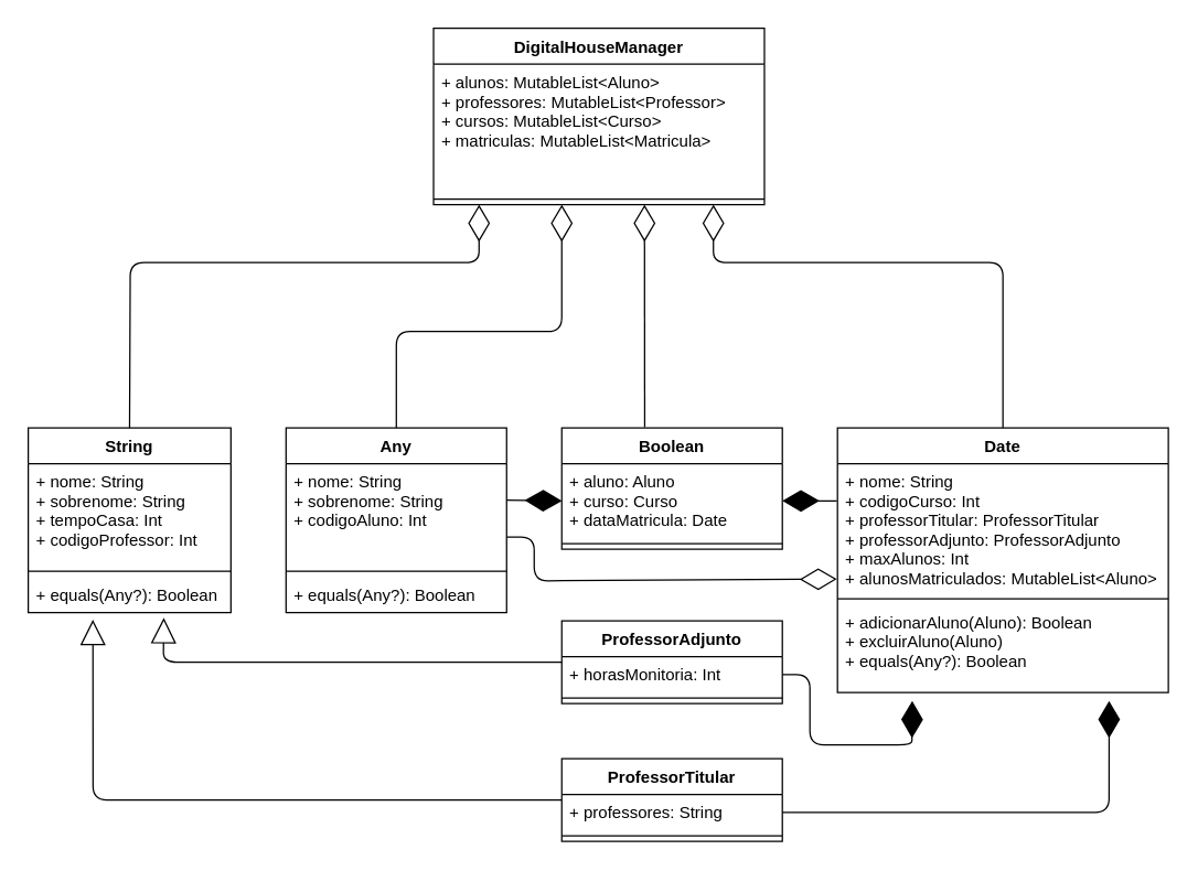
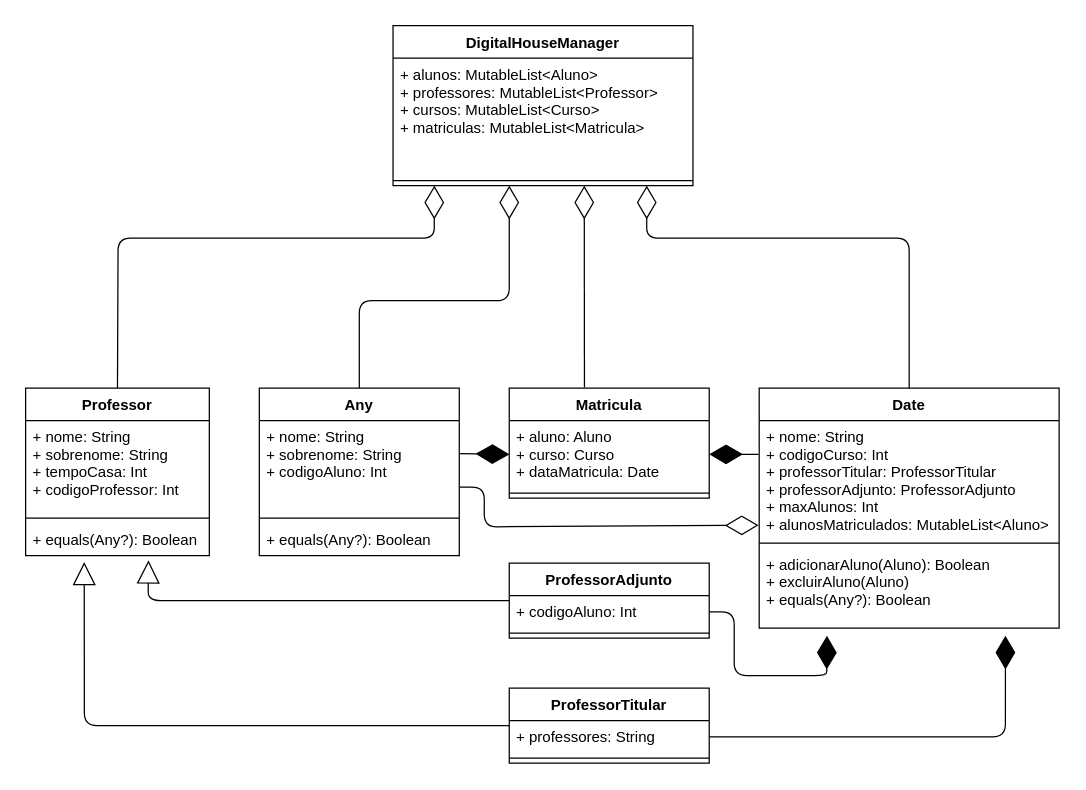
  <mxCell id="0" />
  <mxCell id="1" parent="0" />
  <mxCell id="2" value="" style="endArrow=block;endSize=16;endFill=0;html=1;exitX=0;exitY=0.5;exitDx=0;exitDy=0;entryX=0.319;entryY=1.199;entryDx=0;entryDy=0;entryPerimeter=0;" edge="1" parent="1" source="31" target="16"><mxGeometry width="160" relative="1" as="geometry"><mxPoint x="340" y="770" as="sourcePoint" /><mxPoint x="500" y="770" as="targetPoint" /><Array as="points"><mxPoint x="67" y="580" /></Array></mxGeometry></mxCell>
  <mxCell id="3" value="" style="endArrow=block;endSize=16;endFill=0;html=1;exitX=0;exitY=0.5;exitDx=0;exitDy=0;entryX=0.669;entryY=1.147;entryDx=0;entryDy=0;entryPerimeter=0;" edge="1" parent="1" source="28" target="16"><mxGeometry width="160" relative="1" as="geometry"><mxPoint x="400" y="770" as="sourcePoint" /><mxPoint x="440" y="710.006" as="targetPoint" /><Array as="points"><mxPoint x="118" y="480" /></Array></mxGeometry></mxCell>
  <mxCell id="4" value="" style="endArrow=diamondThin;endFill=1;endSize=24;html=1;exitX=1;exitY=0.5;exitDx=0;exitDy=0;entryX=0.821;entryY=1.096;entryDx=0;entryDy=0;entryPerimeter=0;" edge="1" parent="1" source="32" target="27"><mxGeometry width="160" relative="1" as="geometry"><mxPoint x="654" y="590" as="sourcePoint" /><mxPoint x="814" y="590" as="targetPoint" /><Array as="points"><mxPoint x="804" y="589" /></Array></mxGeometry></mxCell>
  <mxCell id="5" value="" style="endArrow=diamondThin;endFill=1;endSize=24;html=1;exitX=1;exitY=0.5;exitDx=0;exitDy=0;entryX=0.226;entryY=1.096;entryDx=0;entryDy=0;entryPerimeter=0;" edge="1" parent="1" source="29" target="27"><mxGeometry width="160" relative="1" as="geometry"><mxPoint x="600" y="368" as="sourcePoint" /><mxPoint x="840" y="540" as="targetPoint" /><Array as="points"><mxPoint x="587" y="489" /><mxPoint x="587" y="540" /><mxPoint x="661" y="540" /></Array></mxGeometry></mxCell>
  <mxCell id="6" value="" style="endArrow=diamondThin;endFill=1;endSize=24;html=1;exitX=-0.002;exitY=0.287;exitDx=0;exitDy=0;exitPerimeter=0;entryX=1;entryY=0.5;entryDx=0;entryDy=0;" edge="1" parent="1" source="25" target="22"><mxGeometry width="160" relative="1" as="geometry"><mxPoint x="700" y="330" as="sourcePoint" /><mxPoint x="600" y="240" as="targetPoint" /></mxGeometry></mxCell>
  <mxCell id="7" value="" style="endArrow=diamondThin;endFill=0;endSize=24;html=1;entryX=-0.002;entryY=0.891;entryDx=0;entryDy=0;entryPerimeter=0;exitX=1;exitY=0.72;exitDx=0;exitDy=0;exitPerimeter=0;" edge="1" parent="1" source="18" target="25"><mxGeometry width="160" relative="1" as="geometry"><mxPoint x="360" y="373" as="sourcePoint" /><mxPoint x="759" y="373" as="targetPoint" /><Array as="points"><mxPoint x="387" y="389" /><mxPoint x="387" y="421" /></Array></mxGeometry></mxCell>
  <mxCell id="8" value="" style="endArrow=diamondThin;endFill=1;endSize=24;html=1;exitX=1;exitY=0.357;exitDx=0;exitDy=0;exitPerimeter=0;entryX=0;entryY=0.5;entryDx=0;entryDy=0;" edge="1" parent="1" source="18" target="22"><mxGeometry width="160" relative="1" as="geometry"><mxPoint x="280" y="210" as="sourcePoint" /><mxPoint x="440" y="210" as="targetPoint" /></mxGeometry></mxCell>
  <mxCell id="9" value="" style="endArrow=diamondThin;endFill=0;endSize=24;html=1;exitX=0.376;exitY=-0.005;exitDx=0;exitDy=0;exitPerimeter=0;" edge="1" parent="1" source="21"><mxGeometry width="160" relative="1" as="geometry"><mxPoint x="500" y="200" as="sourcePoint" /><mxPoint x="467" y="148" as="targetPoint" /></mxGeometry></mxCell>
  <mxCell id="10" value="" style="endArrow=diamondThin;endFill=0;endSize=24;html=1;exitX=0.5;exitY=0;exitDx=0;exitDy=0;" edge="1" parent="1" source="13"><mxGeometry width="160" relative="1" as="geometry"><mxPoint x="40" y="160" as="sourcePoint" /><mxPoint x="347" y="148" as="targetPoint" /><Array as="points"><mxPoint x="94" y="190" /><mxPoint x="347" y="190" /></Array></mxGeometry></mxCell>
  <mxCell id="11" value="" style="endArrow=diamondThin;endFill=0;endSize=24;html=1;exitX=0.5;exitY=0;exitDx=0;exitDy=0;" edge="1" parent="1" source="17"><mxGeometry width="160" relative="1" as="geometry"><mxPoint x="260" y="220" as="sourcePoint" /><mxPoint x="407" y="148" as="targetPoint" /><Array as="points"><mxPoint x="287" y="240" /><mxPoint x="407" y="240" /></Array></mxGeometry></mxCell>
  <mxCell id="12" value="" style="endArrow=diamondThin;endFill=0;endSize=24;html=1;exitX=0.5;exitY=0;exitDx=0;exitDy=0;" edge="1" parent="1" source="24"><mxGeometry width="160" relative="1" as="geometry"><mxPoint x="790" y="260" as="sourcePoint" /><mxPoint x="517" y="148" as="targetPoint" /><Array as="points"><mxPoint x="727" y="190" /><mxPoint x="517" y="190" /></Array></mxGeometry></mxCell>
- <mxCell id="13" value="String&#10;" style="swimlane;fontStyle=1;align=center;verticalAlign=top;childLayout=stackLayout;horizontal=1;startSize=26;horizontalStack=0;resizeParent=1;resizeParentMax=0;resizeLast=0;collapsible=1;marginBottom=0;" vertex="1" parent="1"><mxGeometry x="20" y="310" width="147" height="134" as="geometry" /></mxCell>
+ <mxCell id="13" value="Professor&#10;" style="swimlane;fontStyle=1;align=center;verticalAlign=top;childLayout=stackLayout;horizontal=1;startSize=26;horizontalStack=0;resizeParent=1;resizeParentMax=0;resizeLast=0;collapsible=1;marginBottom=0;" vertex="1" parent="1"><mxGeometry x="20" y="310" width="147" height="134" as="geometry" /></mxCell>
  <mxCell id="14" value="+ nome: String&#10;+ sobrenome: String&#10;+ tempoCasa: Int&#10;+ codigoProfessor: Int" style="text;strokeColor=none;fillColor=none;align=left;verticalAlign=top;spacingLeft=4;spacingRight=4;overflow=hidden;rotatable=0;points=[[0,0.5],[1,0.5]];portConstraint=eastwest;" vertex="1" parent="13"><mxGeometry y="26" width="147" height="74" as="geometry" /></mxCell>
  <mxCell id="15" value="" style="line;strokeWidth=1;fillColor=none;align=left;verticalAlign=middle;spacingTop=-1;spacingLeft=3;spacingRight=3;rotatable=0;labelPosition=right;points=[];portConstraint=eastwest;" vertex="1" parent="13"><mxGeometry y="100" width="147" height="8" as="geometry" /></mxCell>
  <mxCell id="16" value="+ equals(Any?): Boolean" style="text;strokeColor=none;fillColor=none;align=left;verticalAlign=top;spacingLeft=4;spacingRight=4;overflow=hidden;rotatable=0;points=[[0,0.5],[1,0.5]];portConstraint=eastwest;" vertex="1" parent="13"><mxGeometry y="108" width="147" height="26" as="geometry" /></mxCell>
  <mxCell id="17" value="Any&#10;" style="swimlane;fontStyle=1;align=center;verticalAlign=top;childLayout=stackLayout;horizontal=1;startSize=26;horizontalStack=0;resizeParent=1;resizeParentMax=0;resizeLast=0;collapsible=1;marginBottom=0;" vertex="1" parent="1"><mxGeometry x="207" y="310" width="160" height="134" as="geometry"><mxRectangle x="140" y="220" width="70" height="26" as="alternateBounds" /></mxGeometry></mxCell>
  <mxCell id="18" value="+ nome: String&#10;+ sobrenome: String&#10;+ codigoAluno: Int" style="text;strokeColor=none;fillColor=none;align=left;verticalAlign=top;spacingLeft=4;spacingRight=4;overflow=hidden;rotatable=0;points=[[0,0.5],[1,0.5]];portConstraint=eastwest;" vertex="1" parent="17"><mxGeometry y="26" width="160" height="74" as="geometry" /></mxCell>
  <mxCell id="19" value="" style="line;strokeWidth=1;fillColor=none;align=left;verticalAlign=middle;spacingTop=-1;spacingLeft=3;spacingRight=3;rotatable=0;labelPosition=right;points=[];portConstraint=eastwest;" vertex="1" parent="17"><mxGeometry y="100" width="160" height="8" as="geometry" /></mxCell>
  <mxCell id="20" value="+ equals(Any?): Boolean" style="text;strokeColor=none;fillColor=none;align=left;verticalAlign=top;spacingLeft=4;spacingRight=4;overflow=hidden;rotatable=0;points=[[0,0.5],[1,0.5]];portConstraint=eastwest;" vertex="1" parent="17"><mxGeometry y="108" width="160" height="26" as="geometry" /></mxCell>
- <mxCell id="21" value="Boolean&#10;" style="swimlane;fontStyle=1;align=center;verticalAlign=top;childLayout=stackLayout;horizontal=1;startSize=26;horizontalStack=0;resizeParent=1;resizeParentMax=0;resizeLast=0;collapsible=1;marginBottom=0;" vertex="1" parent="1"><mxGeometry x="407" y="310" width="160" height="88" as="geometry" /></mxCell>
+ <mxCell id="21" value="Matricula&#10;" style="swimlane;fontStyle=1;align=center;verticalAlign=top;childLayout=stackLayout;horizontal=1;startSize=26;horizontalStack=0;resizeParent=1;resizeParentMax=0;resizeLast=0;collapsible=1;marginBottom=0;" vertex="1" parent="1"><mxGeometry x="407" y="310" width="160" height="88" as="geometry" /></mxCell>
  <mxCell id="22" value="+ aluno: Aluno&#10;+ curso: Curso&#10;+ dataMatricula: Date&#10;" style="text;strokeColor=none;fillColor=none;align=left;verticalAlign=top;spacingLeft=4;spacingRight=4;overflow=hidden;rotatable=0;points=[[0,0.5],[1,0.5]];portConstraint=eastwest;" vertex="1" parent="21"><mxGeometry y="26" width="160" height="54" as="geometry" /></mxCell>
  <mxCell id="23" value="" style="line;strokeWidth=1;fillColor=none;align=left;verticalAlign=middle;spacingTop=-1;spacingLeft=3;spacingRight=3;rotatable=0;labelPosition=right;points=[];portConstraint=eastwest;" vertex="1" parent="21"><mxGeometry y="80" width="160" height="8" as="geometry" /></mxCell>
  <mxCell id="24" value="Date" style="swimlane;fontStyle=1;align=center;verticalAlign=top;childLayout=stackLayout;horizontal=1;startSize=26;horizontalStack=0;resizeParent=1;resizeParentMax=0;resizeLast=0;collapsible=1;marginBottom=0;" vertex="1" parent="1"><mxGeometry x="607" y="310" width="240" height="192" as="geometry" /></mxCell>
  <mxCell id="25" value="+ nome: String&#10;+ codigoCurso: Int&#10;+ professorTitular: ProfessorTitular&#10;+ professorAdjunto: ProfessorAdjunto&#10;+ maxAlunos: Int&#10;+ alunosMatriculados: MutableList&lt;Aluno&gt;&#10;" style="text;strokeColor=none;fillColor=none;align=left;verticalAlign=top;spacingLeft=4;spacingRight=4;overflow=hidden;rotatable=0;points=[[0,0.5],[1,0.5]];portConstraint=eastwest;" vertex="1" parent="24"><mxGeometry y="26" width="240" height="94" as="geometry" /></mxCell>
  <mxCell id="26" value="" style="line;strokeWidth=1;fillColor=none;align=left;verticalAlign=middle;spacingTop=-1;spacingLeft=3;spacingRight=3;rotatable=0;labelPosition=right;points=[];portConstraint=eastwest;" vertex="1" parent="24"><mxGeometry y="120" width="240" height="8" as="geometry" /></mxCell>
  <mxCell id="27" value="+ adicionarAluno(Aluno): Boolean&#10;+ excluirAluno(Aluno)&#10;+ equals(Any?): Boolean" style="text;strokeColor=none;fillColor=none;align=left;verticalAlign=top;spacingLeft=4;spacingRight=4;overflow=hidden;rotatable=0;points=[[0,0.5],[1,0.5]];portConstraint=eastwest;" vertex="1" parent="24"><mxGeometry y="128" width="240" height="64" as="geometry" /></mxCell>
  <mxCell id="28" value="ProfessorAdjunto" style="swimlane;fontStyle=1;align=center;verticalAlign=top;childLayout=stackLayout;horizontal=1;startSize=26;horizontalStack=0;resizeParent=1;resizeParentMax=0;resizeLast=0;collapsible=1;marginBottom=0;" vertex="1" parent="1"><mxGeometry x="407" y="450" width="160" height="60" as="geometry" /></mxCell>
- <mxCell id="29" value="+ horasMonitoria: Int&#10;" style="text;strokeColor=none;fillColor=none;align=left;verticalAlign=top;spacingLeft=4;spacingRight=4;overflow=hidden;rotatable=0;points=[[0,0.5],[1,0.5]];portConstraint=eastwest;" vertex="1" parent="28"><mxGeometry y="26" width="160" height="26" as="geometry" /></mxCell>
+ <mxCell id="29" value="+ codigoAluno: Int&#10;" style="text;strokeColor=none;fillColor=none;align=left;verticalAlign=top;spacingLeft=4;spacingRight=4;overflow=hidden;rotatable=0;points=[[0,0.5],[1,0.5]];portConstraint=eastwest;" vertex="1" parent="28"><mxGeometry y="26" width="160" height="26" as="geometry" /></mxCell>
  <mxCell id="30" value="" style="line;strokeWidth=1;fillColor=none;align=left;verticalAlign=middle;spacingTop=-1;spacingLeft=3;spacingRight=3;rotatable=0;labelPosition=right;points=[];portConstraint=eastwest;" vertex="1" parent="28"><mxGeometry y="52" width="160" height="8" as="geometry" /></mxCell>
  <mxCell id="31" value="ProfessorTitular&#10;" style="swimlane;fontStyle=1;align=center;verticalAlign=top;childLayout=stackLayout;horizontal=1;startSize=26;horizontalStack=0;resizeParent=1;resizeParentMax=0;resizeLast=0;collapsible=1;marginBottom=0;" vertex="1" parent="1"><mxGeometry x="407" y="550" width="160" height="60" as="geometry" /></mxCell>
  <mxCell id="32" value="+ professores: String&#10;" style="text;strokeColor=none;fillColor=none;align=left;verticalAlign=top;spacingLeft=4;spacingRight=4;overflow=hidden;rotatable=0;points=[[0,0.5],[1,0.5]];portConstraint=eastwest;" vertex="1" parent="31"><mxGeometry y="26" width="160" height="26" as="geometry" /></mxCell>
  <mxCell id="33" value="" style="line;strokeWidth=1;fillColor=none;align=left;verticalAlign=middle;spacingTop=-1;spacingLeft=3;spacingRight=3;rotatable=0;labelPosition=right;points=[];portConstraint=eastwest;" vertex="1" parent="31"><mxGeometry y="52" width="160" height="8" as="geometry" /></mxCell>
  <mxCell id="34" value="DigitalHouseManager&#10;" style="swimlane;fontStyle=1;align=center;verticalAlign=top;childLayout=stackLayout;horizontal=1;startSize=26;horizontalStack=0;resizeParent=1;resizeParentMax=0;resizeLast=0;collapsible=1;marginBottom=0;" vertex="1" parent="1"><mxGeometry x="314" width="240" height="128" as="geometry" y="20" /></mxCell>
  <mxCell id="35" value="+ alunos: MutableList&lt;Aluno&gt;&#10;+ professores: MutableList&lt;Professor&gt;&#10;+ cursos: MutableList&lt;Curso&gt;&#10;+ matriculas: MutableList&lt;Matricula&gt;" style="text;strokeColor=none;fillColor=none;align=left;verticalAlign=top;spacingLeft=4;spacingRight=4;overflow=hidden;rotatable=0;points=[[0,0.5],[1,0.5]];portConstraint=eastwest;" vertex="1" parent="34"><mxGeometry y="26" width="240" height="94" as="geometry" /></mxCell>
  <mxCell id="36" value="" style="line;strokeWidth=1;fillColor=none;align=left;verticalAlign=middle;spacingTop=-1;spacingLeft=3;spacingRight=3;rotatable=0;labelPosition=right;points=[];portConstraint=eastwest;" vertex="1" parent="34"><mxGeometry y="120" width="240" height="8" as="geometry" /></mxCell>
